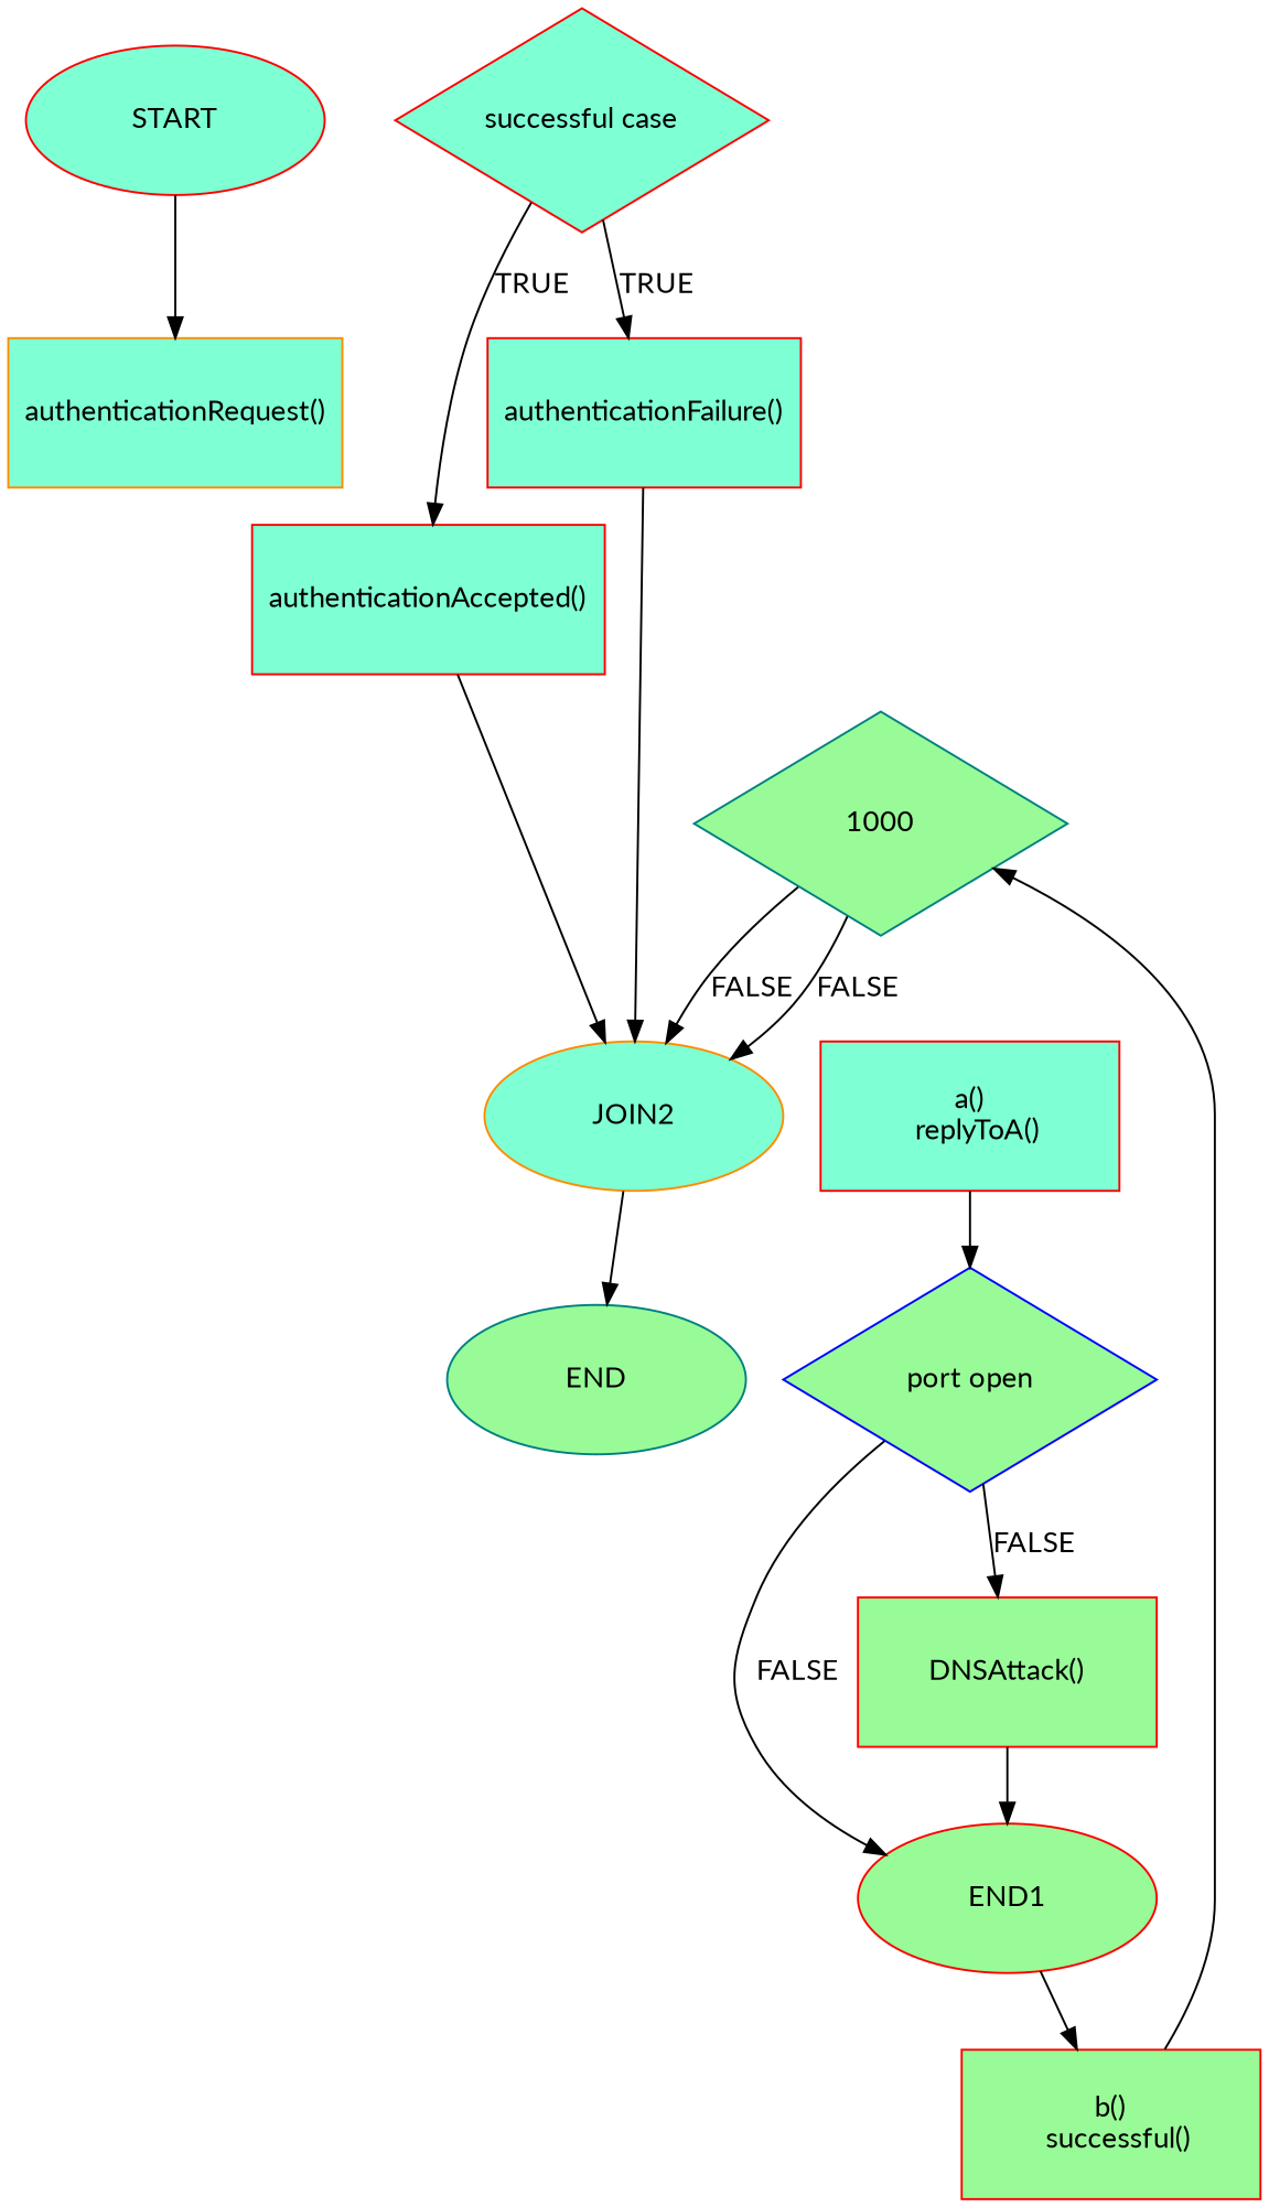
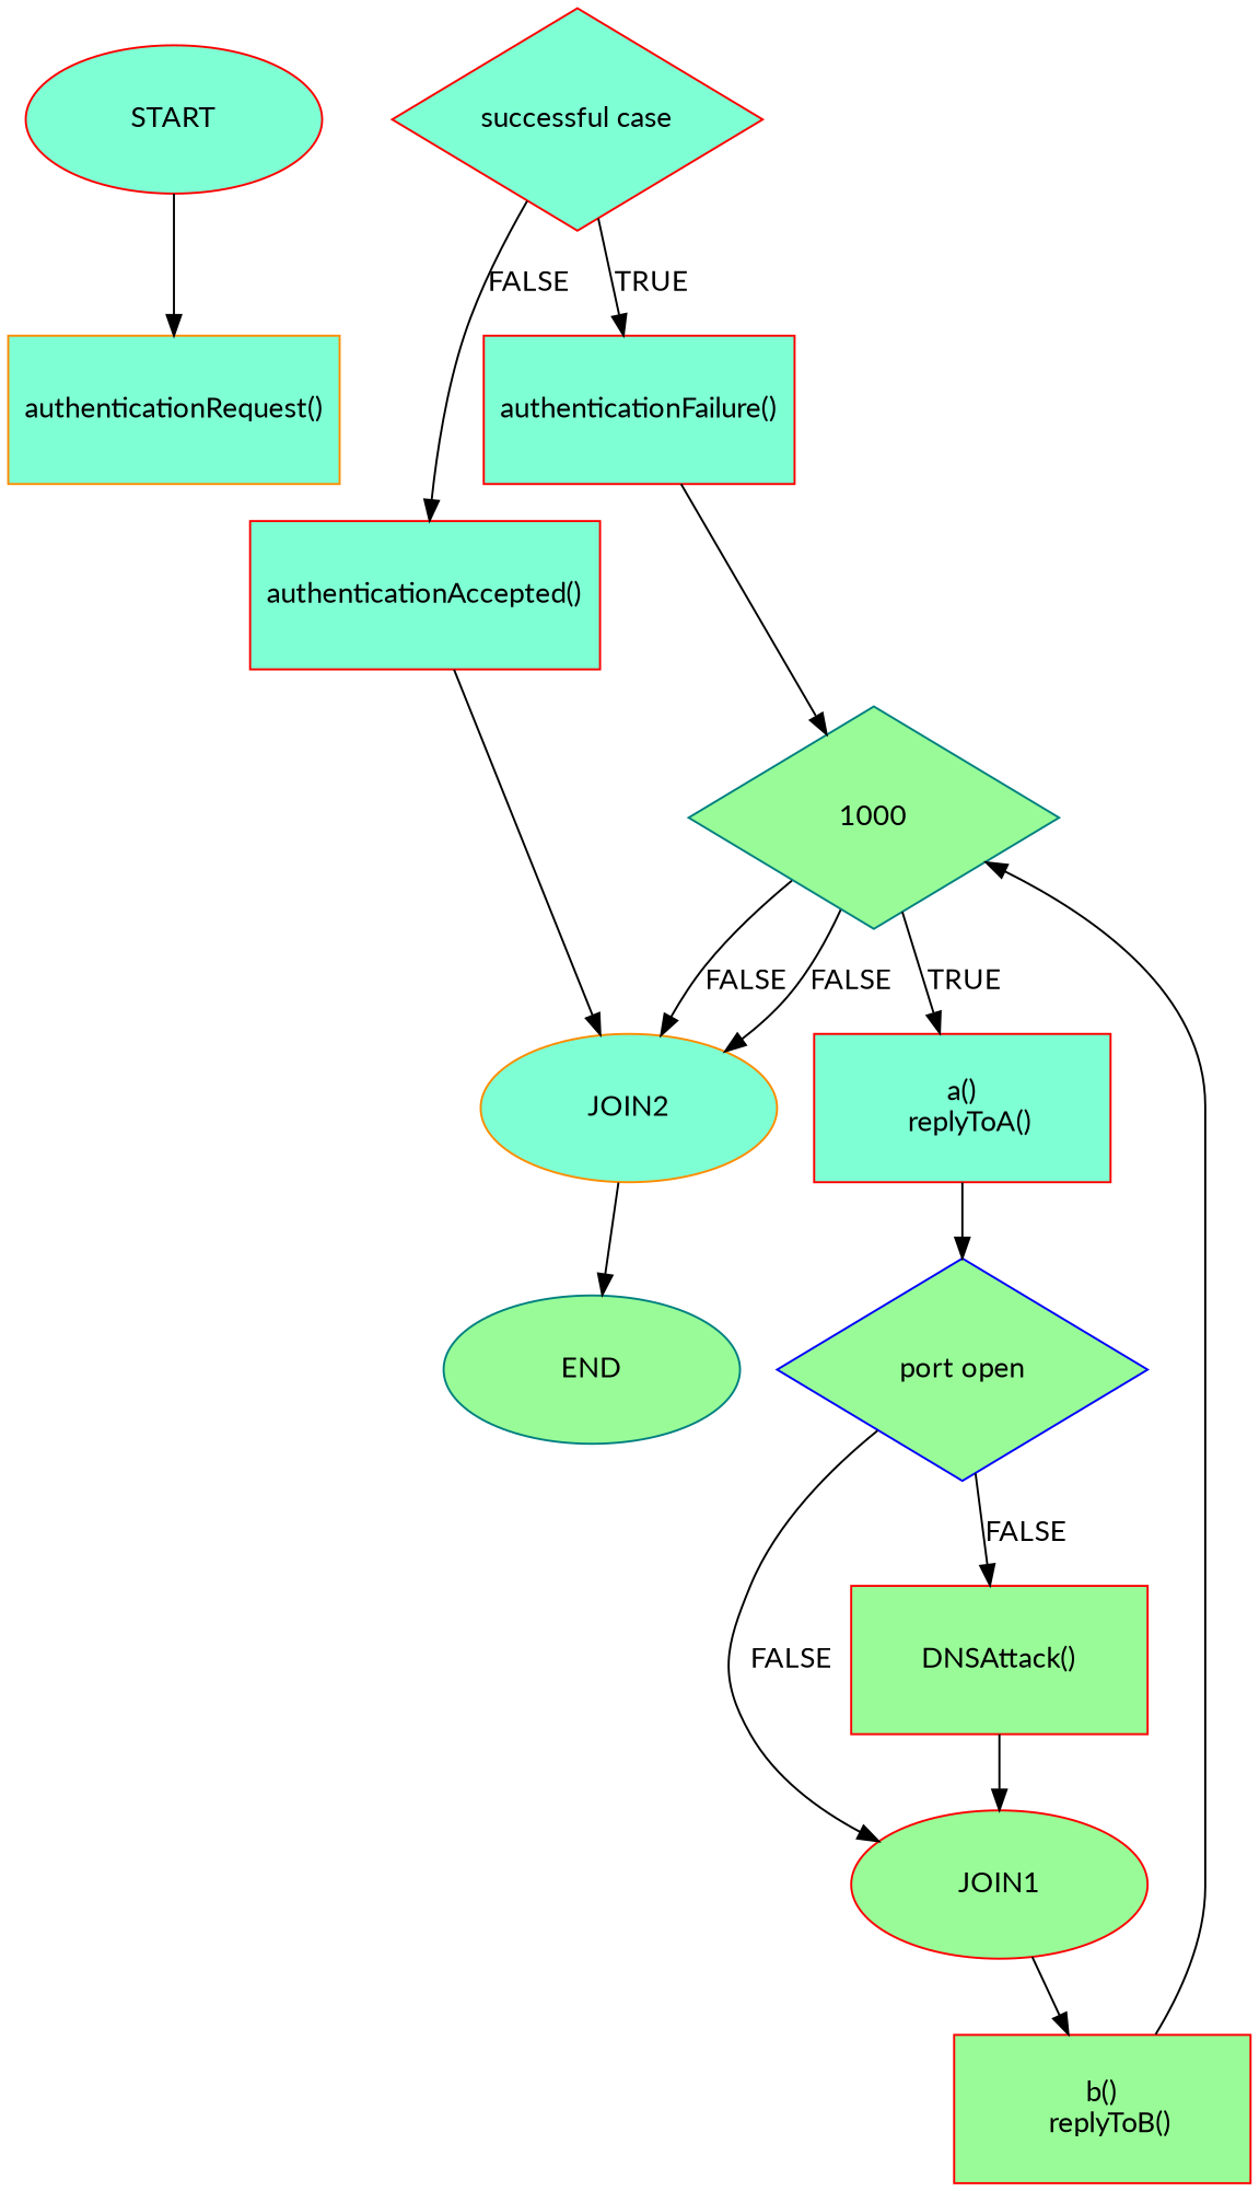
  digraph {
    fontname=Lato
    node [color=red fillcolor=aquamarine fontname=Lato style=filled shape=box]
    edge [fontname=Lato]
    n1 [height=1.0 label=START width=2.0 shape=""]
    n2 [color=darkorange height=1.0 label="authenticationRequest()" width=2.0]
    n3 [height=1.5 label="successful case" shape=diamond width=2.5]
    n4 [height=1.0 label="authenticationAccepted()" width=2.0]
    n5 [height=1.0 label="authenticationFailure()" width=2.0]
    n6 [color=darkorange height=1.0 label=JOIN2 width=2.0 shape=""]
    n7 [color=teal fillcolor=palegreen height=1.5 label=1000 shape=diamond width=2.5]
    n8 [color=teal fillcolor=palegreen height=1.0 label=END width=2.0 shape=""]
    n9 [height=1.0 label="a()\n  replyToA()" width=2.0]
    n10 [color=blue fillcolor=palegreen height=1.5 label="port open" shape=diamond width=2.5]
-   n11 [fillcolor=palegreen height=1.0 label=END1 width=2.0 shape=""]
+   n11 [fillcolor=palegreen height=1.0 label=JOIN1 width=2.0 shape=""]
    n12 [fillcolor=palegreen height=1.0 label="DNSAttack()" width=2.0]
-   n13 [fillcolor=palegreen height=1.0 label="b()\n  successful()" width=2.0]
+   n13 [fillcolor=palegreen height=1.0 label="b()\n  replyToB()" width=2.0]
    n1 -> n2
-   n3 -> n4 [label=TRUE]
+   n3 -> n4 [label=FALSE]
    n3 -> n5 [label=TRUE]
    n4 -> n6
-   n5 -> n6
+   n5 -> n7
    n6 -> n8
    n7 -> n6 [label=FALSE]
    n7 -> n6 [label=FALSE]
+   n7 -> n9 [label=TRUE]
    n9 -> n10
    n10 -> n11 [label=FALSE]
    n10 -> n12 [label=FALSE]
    n11 -> n13
    n12 -> n11
    n13 -> n7
  }
